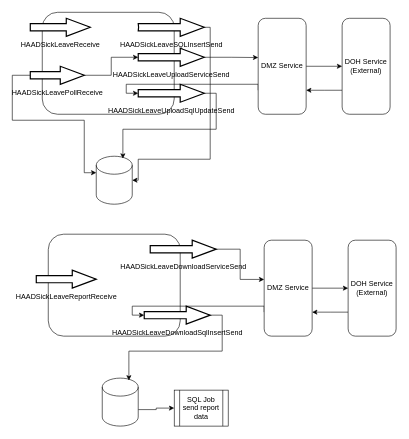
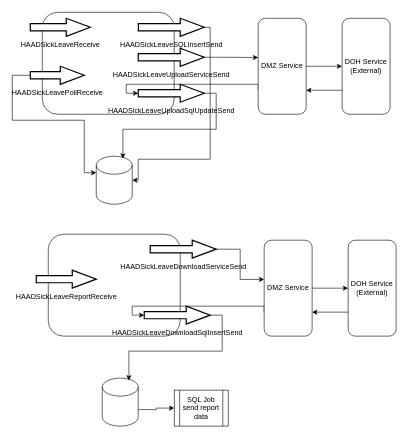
  <mxCell id="0" />
  <mxCell id="1" parent="0" />
  <mxCell id="2" value="" style="shape=cylinder3;whiteSpace=wrap;html=1;boundedLbl=1;backgroundOutline=1;size=15;" parent="1" vertex="1"><mxGeometry x="160" y="260" width="60" height="80" as="geometry" /></mxCell>
  <mxCell id="3" value="" style="rounded=1;whiteSpace=wrap;html=1;" parent="1" vertex="1"><mxGeometry x="70" y="20" width="220" height="170" as="geometry" /></mxCell>
  <mxCell id="4" style="edgeStyle=orthogonalEdgeStyle;rounded=0;orthogonalLoop=1;jettySize=auto;html=1;exitX=1;exitY=0.5;exitDx=0;exitDy=0;exitPerimeter=0;" parent="1" source="5" edge="1"><mxGeometry relative="1" as="geometry"><mxPoint x="220" y="300" as="targetPoint" /><Array as="points"><mxPoint x="350" y="45" /><mxPoint x="350" y="265" /><mxPoint x="230" y="265" /><mxPoint x="230" y="300" /></Array></mxGeometry></mxCell>
  <mxCell id="5" value="HAADSickLeaveSQLInsertSend" style="verticalLabelPosition=bottom;verticalAlign=top;html=1;strokeWidth=2;shape=mxgraph.arrows2.arrow;dy=0.6;dx=40;notch=0.6;rotation=0;" parent="1" vertex="1"><mxGeometry x="230" y="30" width="110" height="30" as="geometry" /></mxCell>
  <mxCell id="6" value="HAADSickLeaveReceive" style="verticalLabelPosition=bottom;verticalAlign=top;html=1;strokeWidth=2;shape=mxgraph.arrows2.arrow;dy=0.6;dx=40;notch=0;" parent="1" vertex="1"><mxGeometry x="50" y="30" width="100" height="30" as="geometry" /></mxCell>
  <mxCell id="7" style="edgeStyle=orthogonalEdgeStyle;rounded=0;orthogonalLoop=1;jettySize=auto;html=1;exitX=1;exitY=0.5;exitDx=0;exitDy=0;exitPerimeter=0;entryX=0;entryY=0.409;entryDx=0;entryDy=0;entryPerimeter=0;" parent="1" source="8" target="13" edge="1"><mxGeometry relative="1" as="geometry" /></mxCell>
  <mxCell id="8" value="HAADSickLeaveUploadServiceSend" style="verticalLabelPosition=bottom;verticalAlign=top;html=1;strokeWidth=2;shape=mxgraph.arrows2.arrow;dy=0.6;dx=40;notch=0;" parent="1" vertex="1"><mxGeometry x="230" y="80" width="110" height="30" as="geometry" /></mxCell>
  <mxCell id="9" style="edgeStyle=orthogonalEdgeStyle;rounded=0;orthogonalLoop=1;jettySize=auto;html=1;exitX=1;exitY=0.5;exitDx=0;exitDy=0;exitPerimeter=0;entryX=0.74;entryY=0.048;entryDx=0;entryDy=0;entryPerimeter=0;" parent="1" source="10" target="2" edge="1"><mxGeometry relative="1" as="geometry" /></mxCell>
  <mxCell id="10" value="HAADSickLeaveUploadSqlUpdateSend" style="verticalLabelPosition=bottom;verticalAlign=top;html=1;strokeWidth=2;shape=mxgraph.arrows2.arrow;dy=0.6;dx=40;notch=0;" parent="1" vertex="1"><mxGeometry x="230" y="140" width="110" height="30" as="geometry" /></mxCell>
  <mxCell id="11" style="edgeStyle=orthogonalEdgeStyle;rounded=0;orthogonalLoop=1;jettySize=auto;html=1;exitX=1;exitY=0.5;exitDx=0;exitDy=0;entryX=0;entryY=0.5;entryDx=0;entryDy=0;" parent="1" source="13" target="15" edge="1"><mxGeometry relative="1" as="geometry" /></mxCell>
  <mxCell id="12" style="edgeStyle=orthogonalEdgeStyle;rounded=0;orthogonalLoop=1;jettySize=auto;html=1;exitX=0;exitY=0.75;exitDx=0;exitDy=0;entryX=0;entryY=0.5;entryDx=0;entryDy=0;entryPerimeter=0;" parent="1" source="13" target="10" edge="1"><mxGeometry relative="1" as="geometry"><Array as="points"><mxPoint x="430" y="140" /><mxPoint x="210" y="140" /><mxPoint x="210" y="155" /></Array></mxGeometry></mxCell>
  <mxCell id="13" value="DMZ Service" style="rounded=1;whiteSpace=wrap;html=1;" parent="1" vertex="1"><mxGeometry x="430" y="30" width="80" height="160" as="geometry" /></mxCell>
  <mxCell id="14" style="edgeStyle=orthogonalEdgeStyle;rounded=0;orthogonalLoop=1;jettySize=auto;html=1;exitX=0;exitY=0.75;exitDx=0;exitDy=0;entryX=1;entryY=0.75;entryDx=0;entryDy=0;" parent="1" source="15" target="13" edge="1"><mxGeometry relative="1" as="geometry"><Array as="points"><mxPoint x="540" y="150" /><mxPoint x="540" y="150" /></Array></mxGeometry></mxCell>
  <mxCell id="15" value="DOH Service (External)" style="rounded=1;whiteSpace=wrap;html=1;" parent="1" vertex="1"><mxGeometry x="570" y="30" width="80" height="160" as="geometry" /></mxCell>
- <mxCell id="16" style="edgeStyle=orthogonalEdgeStyle;rounded=0;orthogonalLoop=1;jettySize=auto;html=1;exitX=1;exitY=0.5;exitDx=0;exitDy=0;exitPerimeter=0;entryX=0;entryY=0.5;entryDx=0;entryDy=0;entryPerimeter=0;" parent="1" source="18" target="8" edge="1"><mxGeometry relative="1" as="geometry" /></mxCell>
  <mxCell id="17" style="edgeStyle=orthogonalEdgeStyle;rounded=0;orthogonalLoop=1;jettySize=auto;html=1;entryX=0;entryY=0;entryDx=0;entryDy=27.5;entryPerimeter=0;" parent="1" source="18" target="2" edge="1"><mxGeometry relative="1" as="geometry"><Array as="points"><mxPoint x="20" y="125" /><mxPoint x="20" y="200" /><mxPoint x="140" y="200" /><mxPoint x="140" y="288" /></Array></mxGeometry></mxCell>
  <mxCell id="18" value="HAADSickLeavePollReceive" style="verticalLabelPosition=bottom;verticalAlign=top;html=1;strokeWidth=2;shape=mxgraph.arrows2.arrow;dy=0.6;dx=40;notch=0;" parent="1" vertex="1"><mxGeometry x="50" y="110" width="90" height="30" as="geometry" /></mxCell>
  <mxCell id="19" style="edgeStyle=orthogonalEdgeStyle;rounded=0;orthogonalLoop=1;jettySize=auto;html=1;exitX=1;exitY=0;exitDx=0;exitDy=52.5;exitPerimeter=0;entryX=0;entryY=0.5;entryDx=0;entryDy=0;" edge="1" parent="1" source="20" target="32"><mxGeometry relative="1" as="geometry" /></mxCell>
  <mxCell id="20" value="" style="shape=cylinder3;whiteSpace=wrap;html=1;boundedLbl=1;backgroundOutline=1;size=15;" vertex="1" parent="1"><mxGeometry x="170" y="630" width="60" height="80" as="geometry" /></mxCell>
  <mxCell id="21" value="" style="rounded=1;whiteSpace=wrap;html=1;" vertex="1" parent="1"><mxGeometry x="80" y="390" width="220" height="170" as="geometry" /></mxCell>
  <mxCell id="22" value="HAADSickLeaveReportReceive" style="verticalLabelPosition=bottom;verticalAlign=top;html=1;strokeWidth=2;shape=mxgraph.arrows2.arrow;dy=0.6;dx=40;notch=0;" vertex="1" parent="1"><mxGeometry x="60" y="450" width="100" height="30" as="geometry" /></mxCell>
  <mxCell id="23" style="edgeStyle=orthogonalEdgeStyle;rounded=0;orthogonalLoop=1;jettySize=auto;html=1;exitX=1;exitY=0.5;exitDx=0;exitDy=0;exitPerimeter=0;entryX=0;entryY=0.409;entryDx=0;entryDy=0;entryPerimeter=0;" edge="1" parent="1" source="24" target="29"><mxGeometry relative="1" as="geometry" /></mxCell>
  <mxCell id="24" value="HAADSickLeaveDownloadServiceSend" style="verticalLabelPosition=bottom;verticalAlign=top;html=1;strokeWidth=2;shape=mxgraph.arrows2.arrow;dy=0.6;dx=40;notch=0;" vertex="1" parent="1"><mxGeometry x="250" y="400" width="110" height="30" as="geometry" /></mxCell>
  <mxCell id="25" style="edgeStyle=orthogonalEdgeStyle;rounded=0;orthogonalLoop=1;jettySize=auto;html=1;exitX=1;exitY=0.5;exitDx=0;exitDy=0;exitPerimeter=0;entryX=0.74;entryY=0.048;entryDx=0;entryDy=0;entryPerimeter=0;" edge="1" parent="1" source="26" target="20"><mxGeometry relative="1" as="geometry" /></mxCell>
  <mxCell id="26" value="HAADSickLeaveDownloadSqlInsertSend" style="verticalLabelPosition=bottom;verticalAlign=top;html=1;strokeWidth=2;shape=mxgraph.arrows2.arrow;dy=0.6;dx=40;notch=0;" vertex="1" parent="1"><mxGeometry x="240" y="510" width="110" height="30" as="geometry" /></mxCell>
  <mxCell id="27" style="edgeStyle=orthogonalEdgeStyle;rounded=0;orthogonalLoop=1;jettySize=auto;html=1;exitX=1;exitY=0.5;exitDx=0;exitDy=0;entryX=0;entryY=0.5;entryDx=0;entryDy=0;" edge="1" parent="1" source="29" target="31"><mxGeometry relative="1" as="geometry" /></mxCell>
  <mxCell id="28" style="edgeStyle=orthogonalEdgeStyle;rounded=0;orthogonalLoop=1;jettySize=auto;html=1;exitX=0;exitY=0.75;exitDx=0;exitDy=0;entryX=0;entryY=0.5;entryDx=0;entryDy=0;entryPerimeter=0;" edge="1" parent="1" source="29" target="26"><mxGeometry relative="1" as="geometry"><Array as="points"><mxPoint x="440" y="510" /><mxPoint x="220" y="510" /><mxPoint x="220" y="525" /></Array></mxGeometry></mxCell>
  <mxCell id="29" value="DMZ Service" style="rounded=1;whiteSpace=wrap;html=1;" vertex="1" parent="1"><mxGeometry x="440" y="400" width="80" height="160" as="geometry" /></mxCell>
  <mxCell id="30" style="edgeStyle=orthogonalEdgeStyle;rounded=0;orthogonalLoop=1;jettySize=auto;html=1;exitX=0;exitY=0.75;exitDx=0;exitDy=0;entryX=1;entryY=0.75;entryDx=0;entryDy=0;" edge="1" parent="1" source="31" target="29"><mxGeometry relative="1" as="geometry"><Array as="points"><mxPoint x="550" y="520" /><mxPoint x="550" y="520" /></Array></mxGeometry></mxCell>
  <mxCell id="31" value="DOH Service (External)" style="rounded=1;whiteSpace=wrap;html=1;" vertex="1" parent="1"><mxGeometry x="580" y="400" width="80" height="160" as="geometry" /></mxCell>
  <mxCell id="32" value="SQL Job send report data" style="shape=process;whiteSpace=wrap;html=1;backgroundOutline=1;" vertex="1" parent="1"><mxGeometry x="290" y="650" width="90" height="60" as="geometry" /></mxCell>
